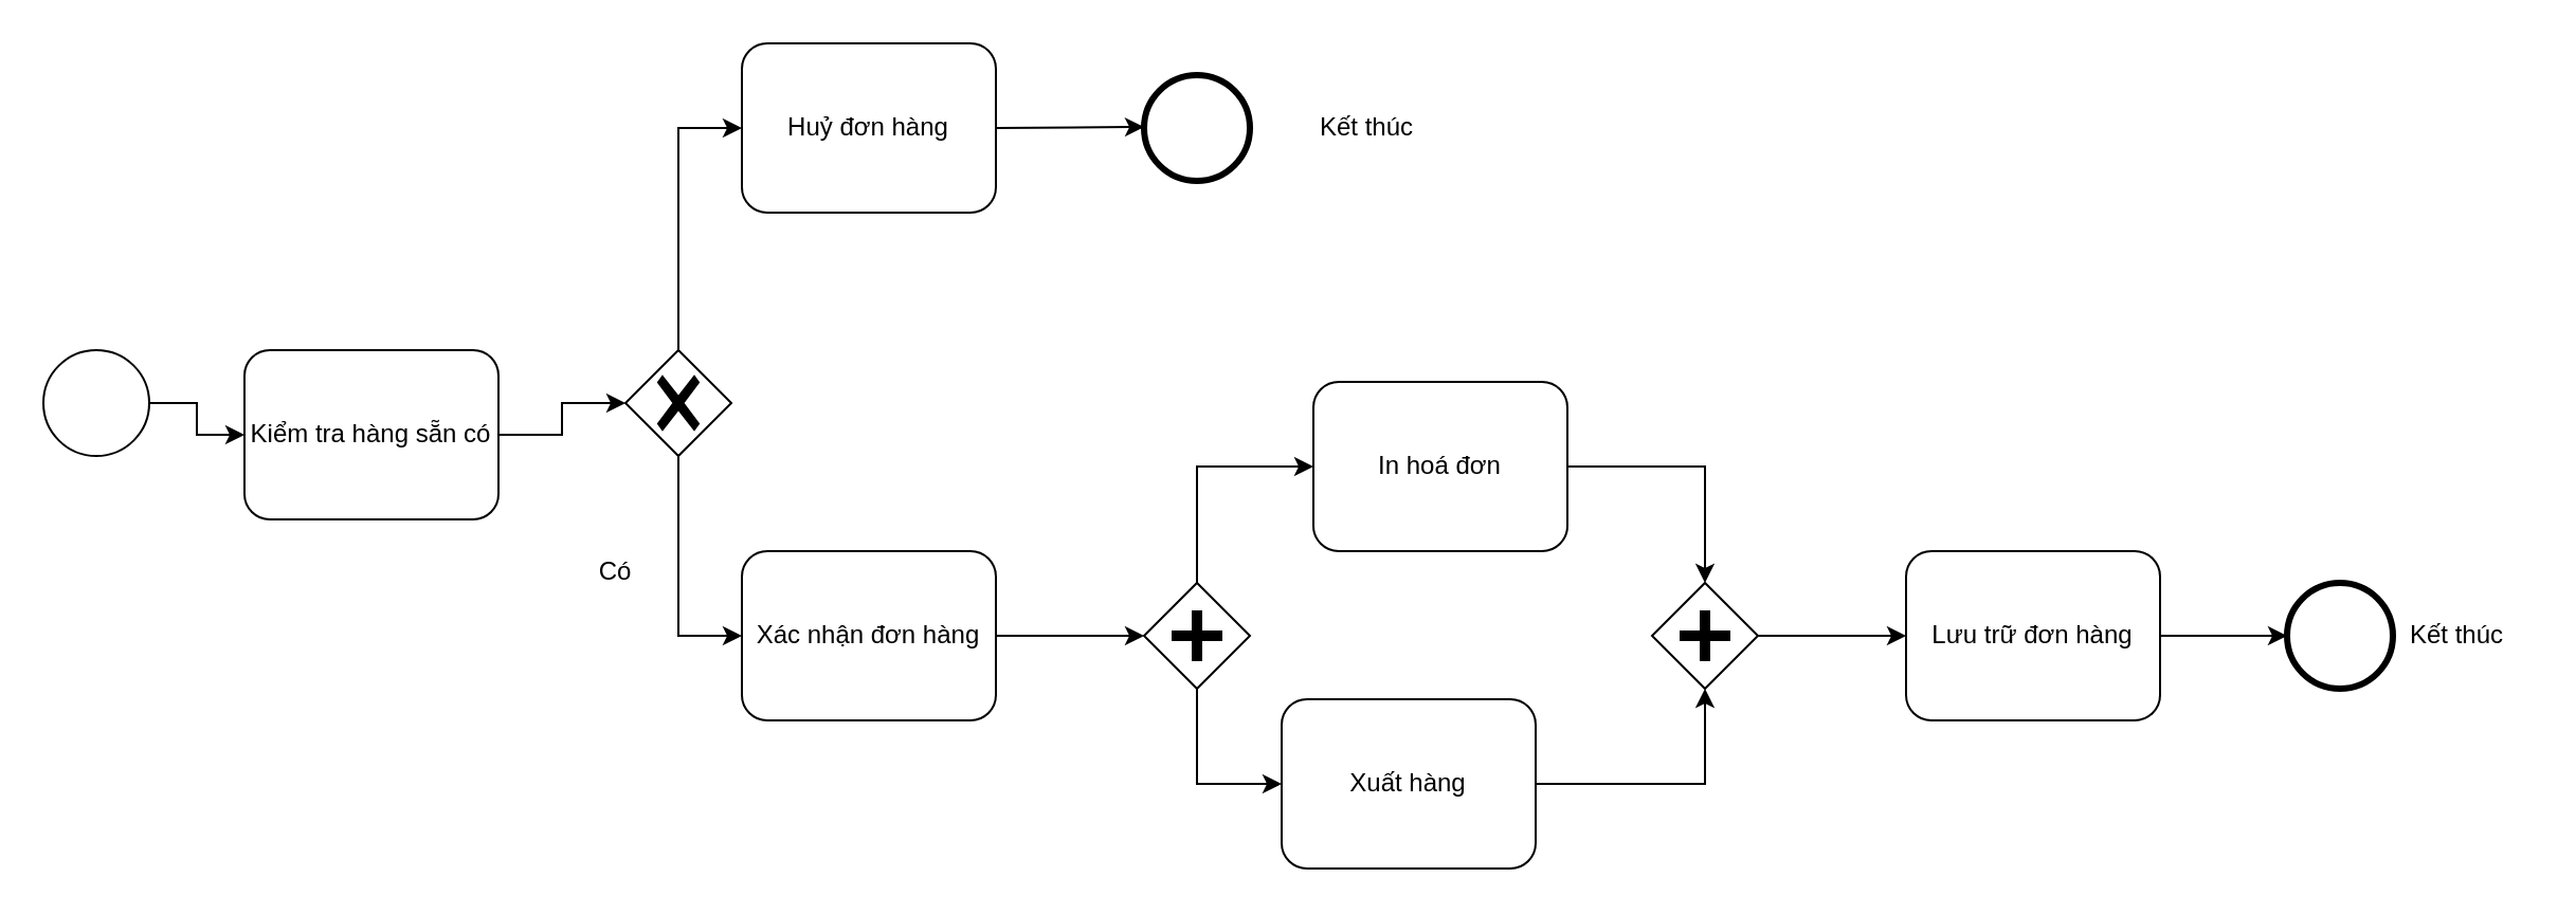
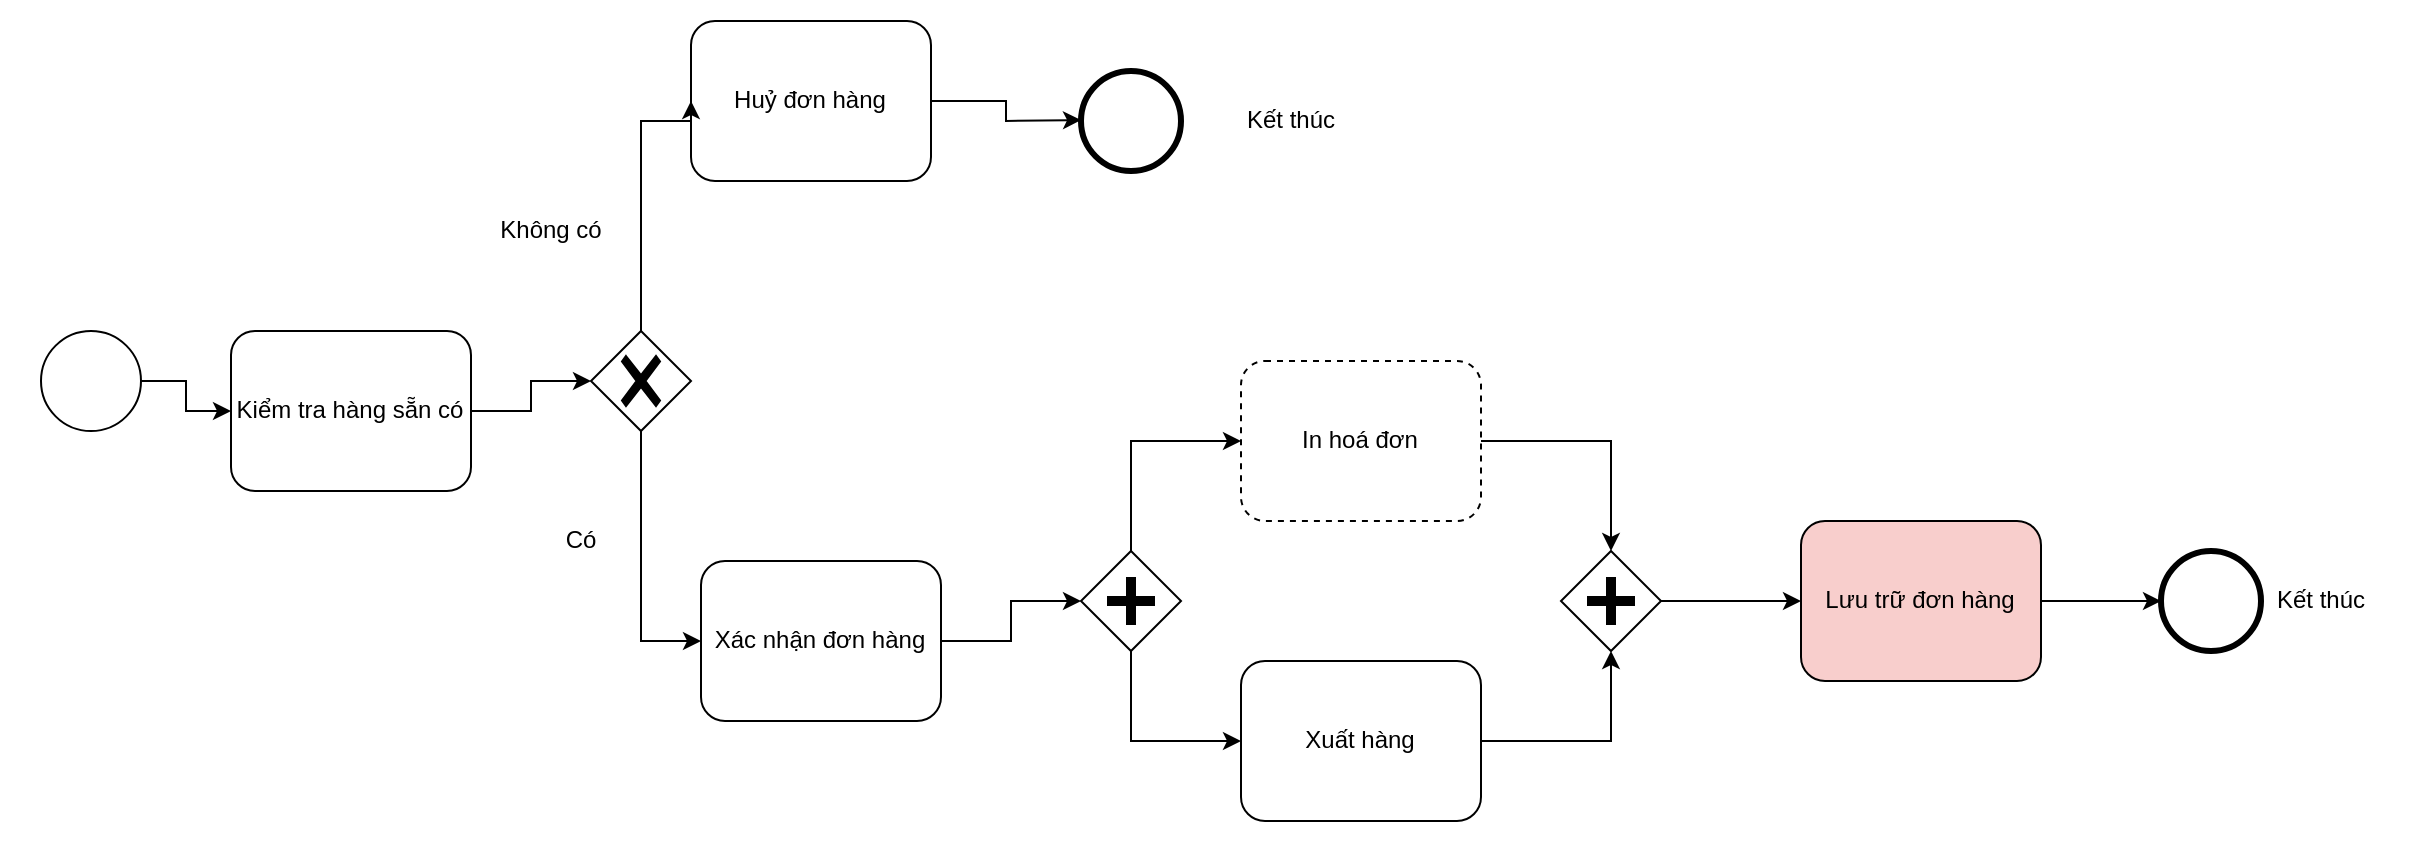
  <mxCell id="0" />
  <mxCell id="1" parent="0" />
  <mxCell id="2" value="" style="shape=mxgraph.bpmn.shape;html=1;verticalLabelPosition=bottom;labelBackgroundColor=#ffffff;verticalAlign=top;perimeter=ellipsePerimeter;outline=standard;symbol=general;" parent="1" vertex="1"><mxGeometry x="20" y="165" width="50" height="50" as="geometry" /></mxCell>
  <mxCell id="3" value="Kiểm tra hàng sẵn có" style="shape=ext;rounded=1;html=1;whiteSpace=wrap;" parent="1" vertex="1"><mxGeometry x="115" y="165" width="120" height="80" as="geometry" /></mxCell>
- <mxCell id="4" value="Xác nhận đơn hàng" style="shape=ext;rounded=1;html=1;whiteSpace=wrap;" parent="1" vertex="1"><mxGeometry x="350" y="260" width="120" height="80" as="geometry" /></mxCell>
+ <mxCell id="4" value="Xác nhận đơn hàng" style="shape=ext;rounded=1;html=1;whiteSpace=wrap;" parent="1" vertex="1"><mxGeometry x="350" y="280" width="120" height="80" as="geometry" /></mxCell>
  <mxCell id="5" value="" style="shape=mxgraph.bpmn.shape;html=1;verticalLabelPosition=bottom;labelBackgroundColor=#ffffff;verticalAlign=top;perimeter=rhombusPerimeter;background=gateway;outline=none;symbol=parallelGw;" parent="1" vertex="1"><mxGeometry x="540" y="275" width="50" height="50" as="geometry" /></mxCell>
  <mxCell id="6" value="" style="shape=mxgraph.bpmn.shape;html=1;verticalLabelPosition=bottom;labelBackgroundColor=#ffffff;verticalAlign=top;perimeter=rhombusPerimeter;background=gateway;outline=none;symbol=parallelGw;" parent="1" vertex="1"><mxGeometry x="780" y="275" width="50" height="50" as="geometry" /></mxCell>
- <mxCell id="7" value="Xuất hàng" style="html=1;whiteSpace=wrap;rounded=1;" parent="1" vertex="1"><mxGeometry x="605" y="330" width="120" height="80" as="geometry" /></mxCell>
+ <mxCell id="7" value="Xuất hàng" style="html=1;whiteSpace=wrap;rounded=1;" parent="1" vertex="1"><mxGeometry x="620" y="330" width="120" height="80" as="geometry" /></mxCell>
  <mxCell id="8" style="edgeStyle=orthogonalEdgeStyle;rounded=0;html=1;jettySize=auto;orthogonalLoop=1;" parent="1" source="2" target="3" edge="1"><mxGeometry relative="1" as="geometry" /></mxCell>
  <mxCell id="9" style="edgeStyle=orthogonalEdgeStyle;rounded=0;html=1;jettySize=auto;orthogonalLoop=1;entryX=0;entryY=0.5;entryDx=0;entryDy=0;entryPerimeter=0;" parent="1" source="3" target="23" edge="1"><mxGeometry relative="1" as="geometry"><mxPoint x="290" y="190" as="targetPoint" /></mxGeometry></mxCell>
  <mxCell id="10" style="edgeStyle=orthogonalEdgeStyle;rounded=0;html=1;jettySize=auto;orthogonalLoop=1;exitX=1;exitY=0.5;exitDx=0;exitDy=0;" parent="1" source="25" target="6" edge="1"><mxGeometry relative="1" as="geometry"><mxPoint x="1050" y="375" as="targetPoint" /><Array as="points"><mxPoint x="805" y="220" /></Array><mxPoint x="850" y="190" as="sourcePoint" /></mxGeometry></mxCell>
  <mxCell id="11" style="edgeStyle=orthogonalEdgeStyle;rounded=0;html=1;jettySize=auto;orthogonalLoop=1;exitX=1;exitY=0.5;exitDx=0;exitDy=0;entryX=0.5;entryY=1;entryDx=0;entryDy=0;" parent="1" source="7" target="6" edge="1"><mxGeometry relative="1" as="geometry"><mxPoint x="785" y="415" as="sourcePoint" /><Array as="points"><mxPoint x="805" y="370" /></Array></mxGeometry></mxCell>
  <mxCell id="12" style="edgeStyle=orthogonalEdgeStyle;rounded=0;html=1;jettySize=auto;orthogonalLoop=1;" parent="1" source="6" edge="1"><mxGeometry relative="1" as="geometry"><mxPoint x="900" y="300" as="targetPoint" /></mxGeometry></mxCell>
  <mxCell id="13" style="edgeStyle=orthogonalEdgeStyle;rounded=0;html=1;jettySize=auto;orthogonalLoop=1;exitX=0.5;exitY=1;exitDx=0;exitDy=0;entryX=0;entryY=0.5;entryDx=0;entryDy=0;exitPerimeter=0;" parent="1" source="23" target="4" edge="1"><mxGeometry relative="1" as="geometry"><mxPoint x="315" y="215" as="sourcePoint" /><mxPoint x="315" y="330" as="targetPoint" /></mxGeometry></mxCell>
  <mxCell id="14" style="edgeStyle=orthogonalEdgeStyle;rounded=0;html=1;jettySize=auto;orthogonalLoop=1;" parent="1" source="4" target="5" edge="1"><mxGeometry relative="1" as="geometry" /></mxCell>
  <mxCell id="15" style="edgeStyle=orthogonalEdgeStyle;rounded=0;html=1;jettySize=auto;orthogonalLoop=1;entryX=0;entryY=0.5;entryDx=0;entryDy=0;" parent="1" source="5" target="7" edge="1"><mxGeometry relative="1" as="geometry"><Array as="points"><mxPoint x="565" y="370" /></Array></mxGeometry></mxCell>
- <mxCell id="16" value="Huỷ đơn hàng" style="shape=ext;rounded=1;html=1;whiteSpace=wrap;" vertex="1" parent="1"><mxGeometry x="350" y="20" width="120" height="80" as="geometry" /></mxCell>
+ <mxCell id="16" value="Huỷ đơn hàng" style="shape=ext;rounded=1;html=1;whiteSpace=wrap;" vertex="1" parent="1"><mxGeometry x="345" y="10" width="120" height="80" as="geometry" /></mxCell>
  <mxCell id="17" style="edgeStyle=orthogonalEdgeStyle;rounded=0;html=1;jettySize=auto;orthogonalLoop=1;exitX=0.5;exitY=0;exitDx=0;exitDy=0;entryX=0;entryY=0.5;entryDx=0;entryDy=0;exitPerimeter=0;" edge="1" parent="1" source="23" target="16"><mxGeometry relative="1" as="geometry"><mxPoint x="315" y="165" as="sourcePoint" /><mxPoint x="314.5" y="60" as="targetPoint" /><Array as="points"><mxPoint x="320" y="60" /></Array></mxGeometry></mxCell>
  <mxCell id="18" style="edgeStyle=orthogonalEdgeStyle;rounded=0;html=1;jettySize=auto;orthogonalLoop=1;exitX=1;exitY=0.5;exitDx=0;exitDy=0;" edge="1" parent="1" source="16"><mxGeometry relative="1" as="geometry"><mxPoint x="490" y="59.5" as="sourcePoint" /><mxPoint x="540" y="59.5" as="targetPoint" /></mxGeometry></mxCell>
  <mxCell id="19" value="" style="shape=mxgraph.bpmn.shape;html=1;verticalLabelPosition=bottom;labelBackgroundColor=#ffffff;verticalAlign=top;perimeter=ellipsePerimeter;outline=end;symbol=general;" vertex="1" parent="1"><mxGeometry x="540" y="35" width="50" height="50" as="geometry" /></mxCell>
  <mxCell id="20" value="Kết thúc" style="text;html=1;align=center;verticalAlign=middle;resizable=0;points=[];autosize=1;strokeColor=none;fillColor=none;" vertex="1" parent="1"><mxGeometry x="610" y="45" width="70" height="30" as="geometry" /></mxCell>
+ <mxCell id="21" value="Không có" style="text;html=1;align=center;verticalAlign=middle;resizable=0;points=[];autosize=1;strokeColor=none;fillColor=none;" vertex="1" parent="1"><mxGeometry x="240" y="100" width="70" height="30" as="geometry" /></mxCell>
  <mxCell id="22" value="Có" style="text;html=1;align=center;verticalAlign=middle;resizable=0;points=[];autosize=1;strokeColor=none;fillColor=none;" vertex="1" parent="1"><mxGeometry x="270" y="255" width="40" height="30" as="geometry" /></mxCell>
  <mxCell id="23" value="" style="points=[[0.25,0.25,0],[0.5,0,0],[0.75,0.25,0],[1,0.5,0],[0.75,0.75,0],[0.5,1,0],[0.25,0.75,0],[0,0.5,0]];shape=mxgraph.bpmn.gateway2;html=1;verticalLabelPosition=bottom;labelBackgroundColor=#ffffff;verticalAlign=top;align=center;perimeter=rhombusPerimeter;outlineConnect=0;outline=none;symbol=none;gwType=exclusive;" vertex="1" parent="1"><mxGeometry x="295" y="165" width="50" height="50" as="geometry" /></mxCell>
  <mxCell id="24" style="edgeStyle=orthogonalEdgeStyle;rounded=0;html=1;jettySize=auto;orthogonalLoop=1;exitX=0.5;exitY=0;exitDx=0;exitDy=0;entryX=0;entryY=0.5;entryDx=0;entryDy=0;" edge="1" parent="1" source="5" target="25"><mxGeometry relative="1" as="geometry"><mxPoint x="570" y="270" as="sourcePoint" /><mxPoint x="610" y="245" as="targetPoint" /><Array as="points"><mxPoint x="565" y="220" /></Array></mxGeometry></mxCell>
- <mxCell id="25" value="In hoá đơn" style="html=1;whiteSpace=wrap;rounded=1;" vertex="1" parent="1"><mxGeometry x="620" y="180" width="120" height="80" as="geometry" /></mxCell>
+ <mxCell id="25" value="In hoá đơn" style="html=1;whiteSpace=wrap;rounded=1;dashed=1;" vertex="1" parent="1"><mxGeometry x="620" y="180" width="120" height="80" as="geometry" /></mxCell>
  <mxCell id="26" value="" style="edgeStyle=orthogonalEdgeStyle;rounded=0;orthogonalLoop=1;jettySize=auto;html=1;" edge="1" parent="1" source="27" target="28"><mxGeometry relative="1" as="geometry" /></mxCell>
- <mxCell id="27" value="Lưu trữ đơn hàng" style="html=1;whiteSpace=wrap;rounded=1;" vertex="1" parent="1"><mxGeometry x="900" y="260" width="120" height="80" as="geometry" /></mxCell>
+ <mxCell id="27" value="Lưu trữ đơn hàng" style="html=1;whiteSpace=wrap;rounded=1;fillColor=#f8cecc;" vertex="1" parent="1"><mxGeometry x="900" y="260" width="120" height="80" as="geometry" /></mxCell>
  <mxCell id="28" value="" style="shape=mxgraph.bpmn.shape;html=1;verticalLabelPosition=bottom;labelBackgroundColor=#ffffff;verticalAlign=top;perimeter=ellipsePerimeter;outline=end;symbol=general;" vertex="1" parent="1"><mxGeometry x="1080" y="275" width="50" height="50" as="geometry" /></mxCell>
  <mxCell id="29" value="Kết thúc" style="text;html=1;align=center;verticalAlign=middle;resizable=0;points=[];autosize=1;strokeColor=none;fillColor=none;" vertex="1" parent="1"><mxGeometry x="1125" y="285" width="70" height="30" as="geometry" /></mxCell>
